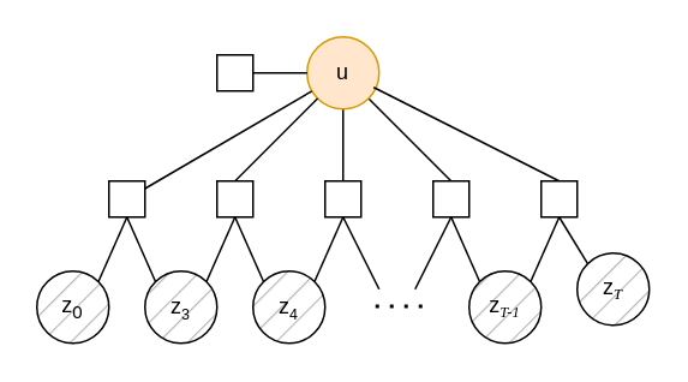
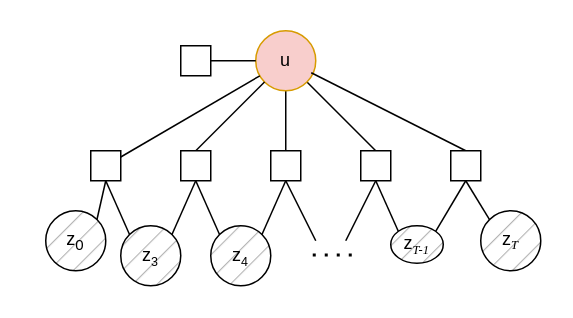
  <mxCell id="0" />
  <mxCell id="1" parent="0" />
  <mxCell id="2" style="edgeStyle=none;rounded=0;orthogonalLoop=1;jettySize=auto;html=1;exitX=1;exitY=0;exitDx=0;exitDy=0;entryX=0.5;entryY=1;entryDx=0;entryDy=0;endArrow=none;endFill=0;" parent="1" source="3" target="20" edge="1"><mxGeometry relative="1" as="geometry" /></mxCell>
  <mxCell id="3" value="&lt;font style=&quot;&quot; face=&quot;Helvetica&quot;&gt;z&lt;span style=&quot;font-size: 10px;&quot;&gt;&lt;sub style=&quot;&quot;&gt;3&lt;/sub&gt;&lt;/span&gt;&lt;/font&gt;" style="ellipse;whiteSpace=wrap;html=1;aspect=fixed;fontFamily=Times New Roman;fillStyle=hatch;gradientColor=none;fillColor=#B3B3B3;" parent="1" vertex="1"><mxGeometry x="80" y="150" width="40" height="40" as="geometry" /></mxCell>
  <mxCell id="4" value="" style="edgeStyle=none;rounded=0;orthogonalLoop=1;jettySize=auto;html=1;endArrow=none;endFill=0;" parent="1" source="6" target="22" edge="1"><mxGeometry relative="1" as="geometry" /></mxCell>
  <mxCell id="5" style="edgeStyle=none;rounded=0;orthogonalLoop=1;jettySize=auto;html=1;exitX=1;exitY=1;exitDx=0;exitDy=0;entryX=0.5;entryY=0;entryDx=0;entryDy=0;strokeColor=#000000;endArrow=none;endFill=0;" parent="1" source="6" target="26" edge="1"><mxGeometry relative="1" as="geometry" /></mxCell>
- <mxCell id="6" value="&lt;font face=&quot;Helvetica&quot;&gt;u&lt;/font&gt;" style="ellipse;whiteSpace=wrap;html=1;aspect=fixed;fillColor=#ffe6cc;strokeColor=#d79b00;fontFamily=Times New Roman;" parent="1" vertex="1"><mxGeometry x="170" y="20" width="40" height="40" as="geometry" /></mxCell>
+ <mxCell id="6" value="&lt;font face=&quot;Helvetica&quot;&gt;u&lt;/font&gt;" style="ellipse;whiteSpace=wrap;html=1;aspect=fixed;fillColor=#f8cecc;strokeColor=#d79b00;fontFamily=Times New Roman;" parent="1" vertex="1"><mxGeometry x="170" y="20" width="40" height="40" as="geometry" /></mxCell>
  <mxCell id="7" style="rounded=0;orthogonalLoop=1;jettySize=auto;html=1;exitX=1;exitY=0;exitDx=0;exitDy=0;entryX=0.5;entryY=1;entryDx=0;entryDy=0;endArrow=none;endFill=0;" parent="1" source="8" target="17" edge="1"><mxGeometry relative="1" as="geometry" /></mxCell>
- <mxCell id="8" value="&lt;font style=&quot;&quot; face=&quot;Helvetica&quot;&gt;z&lt;sub style=&quot;&quot;&gt;0&lt;/sub&gt;&lt;/font&gt;" style="ellipse;whiteSpace=wrap;html=1;aspect=fixed;fontFamily=Times New Roman;fillStyle=hatch;gradientColor=none;fillColor=#B3B3B3;" parent="1" vertex="1"><mxGeometry x="20" y="150" width="40" height="40" as="geometry" /></mxCell>
+ <mxCell id="8" value="&lt;font style=&quot;&quot; face=&quot;Helvetica&quot;&gt;z&lt;sub style=&quot;&quot;&gt;0&lt;/sub&gt;&lt;/font&gt;" style="ellipse;whiteSpace=wrap;html=1;aspect=fixed;fontFamily=Times New Roman;fillStyle=hatch;gradientColor=none;fillColor=#B3B3B3;" parent="1" vertex="1"><mxGeometry x="30" y="140" width="40" height="40" as="geometry" /></mxCell>
  <mxCell id="9" style="edgeStyle=none;rounded=0;orthogonalLoop=1;jettySize=auto;html=1;exitX=1;exitY=0;exitDx=0;exitDy=0;entryX=0.5;entryY=1;entryDx=0;entryDy=0;endArrow=none;endFill=0;" parent="1" source="11" target="22" edge="1"><mxGeometry relative="1" as="geometry" /></mxCell>
  <mxCell id="10" style="edgeStyle=none;rounded=0;orthogonalLoop=1;jettySize=auto;html=1;exitX=0;exitY=0;exitDx=0;exitDy=0;strokeColor=#000000;endArrow=none;endFill=0;" parent="1" source="11" edge="1"><mxGeometry relative="1" as="geometry"><mxPoint x="130" y="120" as="targetPoint" /></mxGeometry></mxCell>
  <mxCell id="11" value="&lt;font style=&quot;&quot; face=&quot;Helvetica&quot;&gt;z&lt;span style=&quot;font-size: 10px;&quot;&gt;&lt;sub style=&quot;&quot;&gt;4&lt;/sub&gt;&lt;/span&gt;&lt;/font&gt;" style="ellipse;whiteSpace=wrap;html=1;aspect=fixed;fontFamily=Times New Roman;fillStyle=hatch;gradientColor=none;fillColor=#B3B3B3;" parent="1" vertex="1"><mxGeometry x="140" y="150" width="40" height="40" as="geometry" /></mxCell>
  <mxCell id="12" value="" style="endArrow=none;dashed=1;html=1;dashPattern=1 3;strokeWidth=2;rounded=0;fontFamily=Helvetica;" parent="1" edge="1"><mxGeometry width="50" height="50" relative="1" as="geometry"><mxPoint x="234" y="169.5" as="sourcePoint" /><mxPoint x="206" y="169.5" as="targetPoint" /></mxGeometry></mxCell>
  <mxCell id="13" style="edgeStyle=none;rounded=0;orthogonalLoop=1;jettySize=auto;html=1;exitX=0;exitY=0;exitDx=0;exitDy=0;entryX=0.5;entryY=1;entryDx=0;entryDy=0;endArrow=none;endFill=0;" parent="1" source="15" target="26" edge="1"><mxGeometry relative="1" as="geometry" /></mxCell>
  <mxCell id="14" style="edgeStyle=none;rounded=0;orthogonalLoop=1;jettySize=auto;html=1;exitX=1;exitY=0;exitDx=0;exitDy=0;strokeColor=#000000;endArrow=none;endFill=0;" parent="1" source="15" edge="1"><mxGeometry relative="1" as="geometry"><mxPoint x="310" y="120" as="targetPoint" /></mxGeometry></mxCell>
- <mxCell id="15" value="&lt;font face=&quot;Helvetica&quot;&gt;z&lt;/font&gt;&lt;span style=&quot;font-style: italic; font-size: 10px;&quot;&gt;&lt;sub style=&quot;&quot;&gt;T-1&lt;/sub&gt;&lt;/span&gt;" style="ellipse;whiteSpace=wrap;html=1;aspect=fixed;fontFamily=Times New Roman;fillStyle=hatch;gradientColor=none;fillColor=#B3B3B3;" parent="1" vertex="1"><mxGeometry x="260" y="150" width="40" height="40" as="geometry" /></mxCell>
+ <mxCell id="15" value="&lt;font face=&quot;Helvetica&quot;&gt;z&lt;/font&gt;&lt;span style=&quot;font-style: italic; font-size: 10px;&quot;&gt;&lt;sub style=&quot;&quot;&gt;T-1&lt;/sub&gt;&lt;/span&gt;" style="ellipse;whiteSpace=wrap;html=1;aspect=fixed;fontFamily=Times New Roman;fillStyle=hatch;gradientColor=none;fillColor=#B3B3B3;" parent="1" vertex="1"><mxGeometry x="260" y="150" width="35" height="25" as="geometry" /></mxCell>
  <mxCell id="16" style="edgeStyle=none;rounded=0;orthogonalLoop=1;jettySize=auto;html=1;exitX=0.5;exitY=1;exitDx=0;exitDy=0;entryX=0;entryY=0;entryDx=0;entryDy=0;strokeColor=#000000;endArrow=none;endFill=0;" parent="1" source="17" target="3" edge="1"><mxGeometry relative="1" as="geometry" /></mxCell>
  <mxCell id="17" value="" style="whiteSpace=wrap;html=1;aspect=fixed;" parent="1" vertex="1"><mxGeometry x="60" y="100" width="20" height="20" as="geometry" /></mxCell>
  <mxCell id="18" value="" style="edgeStyle=none;rounded=0;orthogonalLoop=1;jettySize=auto;html=1;endArrow=none;endFill=1;fillColor=#ffe6cc;strokeColor=#000000;fontFamily=Times New Roman;" parent="1" source="6" target="17" edge="1"><mxGeometry relative="1" as="geometry"><mxPoint x="100" y="60" as="sourcePoint" /><mxPoint x="100" y="150" as="targetPoint" /></mxGeometry></mxCell>
  <mxCell id="19" style="edgeStyle=none;rounded=0;orthogonalLoop=1;jettySize=auto;html=1;exitX=0.5;exitY=0;exitDx=0;exitDy=0;strokeColor=#000000;endArrow=none;endFill=0;entryX=0;entryY=1;entryDx=0;entryDy=0;" parent="1" source="20" target="6" edge="1"><mxGeometry relative="1" as="geometry"><mxPoint x="180" y="60" as="targetPoint" /></mxGeometry></mxCell>
  <mxCell id="20" value="" style="whiteSpace=wrap;html=1;aspect=fixed;" parent="1" vertex="1"><mxGeometry x="120" y="100" width="20" height="20" as="geometry" /></mxCell>
  <mxCell id="21" style="edgeStyle=none;rounded=0;orthogonalLoop=1;jettySize=auto;html=1;exitX=0.5;exitY=1;exitDx=0;exitDy=0;strokeColor=#000000;endArrow=none;endFill=0;" parent="1" source="22" edge="1"><mxGeometry relative="1" as="geometry"><mxPoint x="210" y="160" as="targetPoint" /></mxGeometry></mxCell>
  <mxCell id="22" value="" style="whiteSpace=wrap;html=1;aspect=fixed;" parent="1" vertex="1"><mxGeometry x="180" y="100" width="20" height="20" as="geometry" /></mxCell>
  <mxCell id="23" style="edgeStyle=none;rounded=0;orthogonalLoop=1;jettySize=auto;html=1;exitX=0;exitY=0;exitDx=0;exitDy=0;entryX=0.5;entryY=1;entryDx=0;entryDy=0;endArrow=none;endFill=0;" parent="1" source="24" target="28" edge="1"><mxGeometry relative="1" as="geometry" /></mxCell>
  <mxCell id="24" value="&lt;font face=&quot;Helvetica&quot;&gt;z&lt;/font&gt;&lt;span style=&quot;font-style: italic; font-size: 10px;&quot;&gt;&lt;sub style=&quot;&quot;&gt;T&lt;/sub&gt;&lt;/span&gt;" style="ellipse;whiteSpace=wrap;html=1;aspect=fixed;fontFamily=Times New Roman;fillStyle=hatch;gradientColor=none;fillColor=#B3B3B3;" parent="1" vertex="1"><mxGeometry x="320" y="140" width="40" height="40" as="geometry" /></mxCell>
  <mxCell id="25" style="edgeStyle=none;rounded=0;orthogonalLoop=1;jettySize=auto;html=1;exitX=0.5;exitY=1;exitDx=0;exitDy=0;strokeColor=#000000;endArrow=none;endFill=0;" parent="1" source="26" edge="1"><mxGeometry relative="1" as="geometry"><mxPoint x="230" y="160" as="targetPoint" /></mxGeometry></mxCell>
  <mxCell id="26" value="" style="whiteSpace=wrap;html=1;aspect=fixed;" parent="1" vertex="1"><mxGeometry x="240" y="100" width="20" height="20" as="geometry" /></mxCell>
  <mxCell id="27" style="edgeStyle=none;rounded=0;orthogonalLoop=1;jettySize=auto;html=1;exitX=0.5;exitY=0;exitDx=0;exitDy=0;entryX=0.925;entryY=0.7;entryDx=0;entryDy=0;strokeColor=#000000;endArrow=none;endFill=0;entryPerimeter=0;" parent="1" source="28" target="6" edge="1"><mxGeometry relative="1" as="geometry" /></mxCell>
  <mxCell id="28" value="" style="whiteSpace=wrap;html=1;aspect=fixed;" parent="1" vertex="1"><mxGeometry x="300" y="100" width="20" height="20" as="geometry" /></mxCell>
  <mxCell id="29" value="" style="edgeStyle=none;rounded=0;orthogonalLoop=1;jettySize=auto;html=1;strokeColor=#000000;endArrow=none;endFill=0;" parent="1" source="30" target="6" edge="1"><mxGeometry relative="1" as="geometry" /></mxCell>
  <mxCell id="30" value="" style="whiteSpace=wrap;html=1;aspect=fixed;" parent="1" vertex="1"><mxGeometry x="120" y="30" width="20" height="20" as="geometry" /></mxCell>
